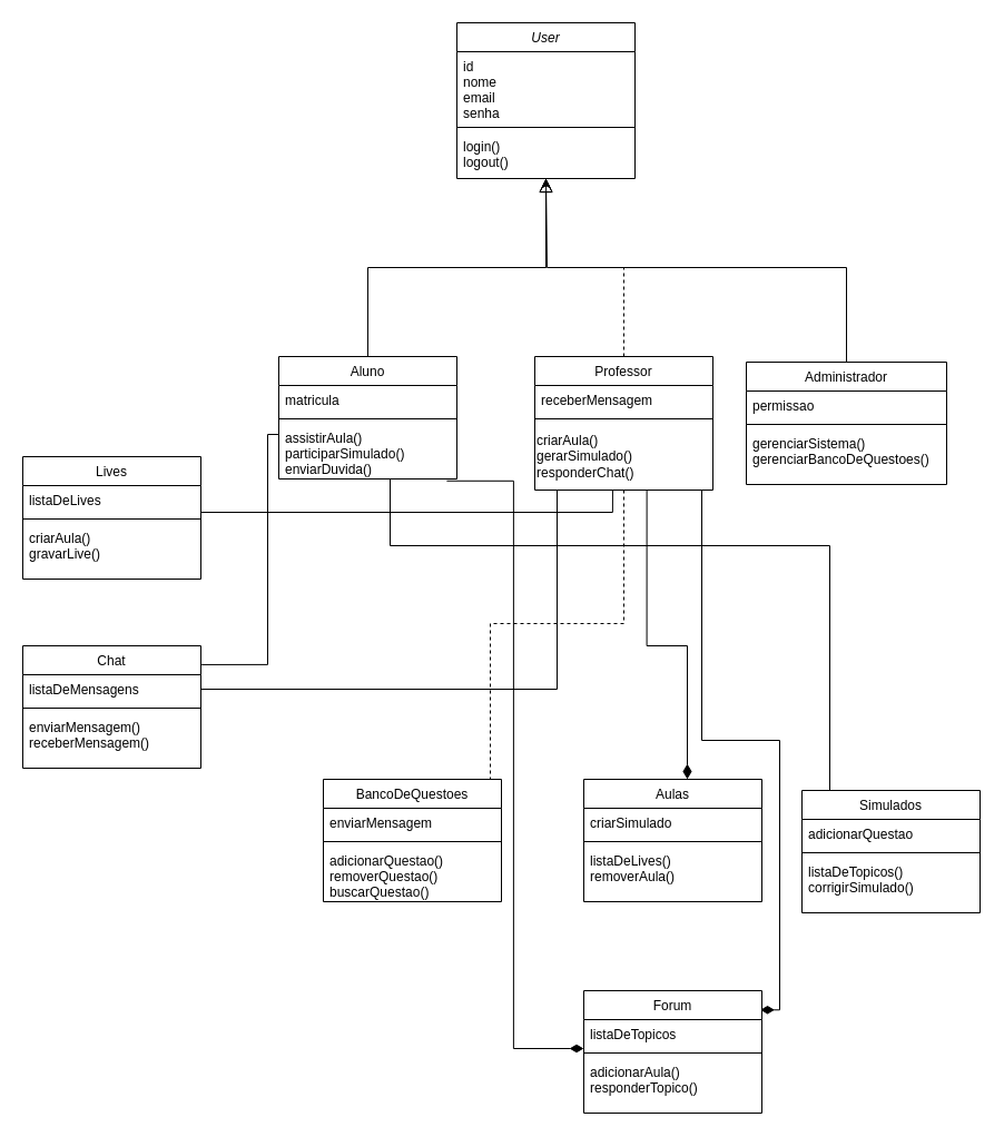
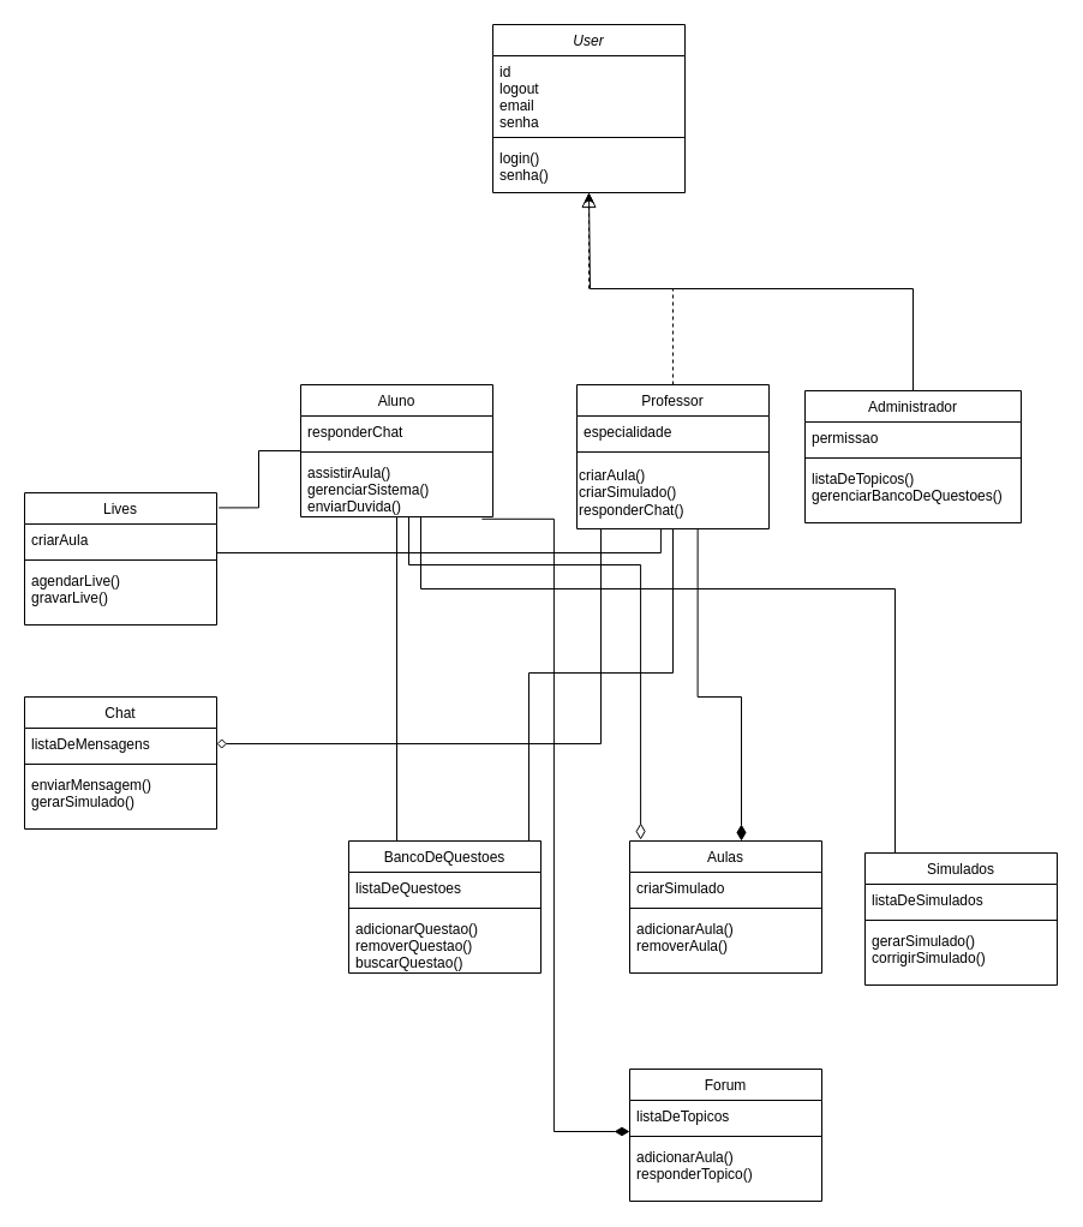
  <mxCell id="0" />
  <mxCell id="1" parent="0" />
  <mxCell id="2" value="User" style="swimlane;fontStyle=2;align=center;verticalAlign=top;childLayout=stackLayout;horizontal=1;startSize=26;horizontalStack=0;resizeParent=1;resizeLast=0;collapsible=1;marginBottom=0;rounded=0;shadow=0;strokeWidth=1;" parent="1" vertex="1"><mxGeometry x="410" y="20" width="160" height="140" as="geometry"><mxRectangle x="230" y="140" width="160" height="26" as="alternateBounds" /></mxGeometry></mxCell>
- <mxCell id="3" value="id&#10;nome&#10;email&#10;senha" style="text;align=left;verticalAlign=top;spacingLeft=4;spacingRight=4;overflow=hidden;rotatable=0;points=[[0,0.5],[1,0.5]];portConstraint=eastwest;" parent="2" vertex="1"><mxGeometry y="26" width="160" height="64" as="geometry" /></mxCell>
+ <mxCell id="3" value="id&#10;logout&#10;email&#10;senha" style="text;align=left;verticalAlign=top;spacingLeft=4;spacingRight=4;overflow=hidden;rotatable=0;points=[[0,0.5],[1,0.5]];portConstraint=eastwest;" parent="2" vertex="1"><mxGeometry y="26" width="160" height="64" as="geometry" /></mxCell>
  <mxCell id="4" value="" style="line;html=1;strokeWidth=1;align=left;verticalAlign=middle;spacingTop=-1;spacingLeft=3;spacingRight=3;rotatable=0;labelPosition=right;points=[];portConstraint=eastwest;" parent="2" vertex="1"><mxGeometry y="90" width="160" height="8" as="geometry" /></mxCell>
- <mxCell id="5" value="login()&#10;logout()" style="text;align=left;verticalAlign=top;spacingLeft=4;spacingRight=4;overflow=hidden;rotatable=0;points=[[0,0.5],[1,0.5]];portConstraint=eastwest;" parent="2" vertex="1"><mxGeometry y="98" width="160" height="42" as="geometry" /></mxCell>
+ <mxCell id="5" value="login()&#10;senha()" style="text;align=left;verticalAlign=top;spacingLeft=4;spacingRight=4;overflow=hidden;rotatable=0;points=[[0,0.5],[1,0.5]];portConstraint=eastwest;" parent="2" vertex="1"><mxGeometry y="98" width="160" height="42" as="geometry" /></mxCell>
+ <mxCell id="6" style="edgeStyle=orthogonalEdgeStyle;rounded=0;orthogonalLoop=1;jettySize=auto;html=1;entryX=0.25;entryY=0;entryDx=0;entryDy=0;endArrow=none;endFill=0;" edge="1" parent="1" source="7" target="23"><mxGeometry relative="1" as="geometry" /></mxCell>
  <mxCell id="7" value="Aluno" style="swimlane;fontStyle=0;align=center;verticalAlign=top;childLayout=stackLayout;horizontal=1;startSize=26;horizontalStack=0;resizeParent=1;resizeLast=0;collapsible=1;marginBottom=0;rounded=0;shadow=0;strokeWidth=1;" parent="1" vertex="1"><mxGeometry x="250" y="320" width="160" height="110" as="geometry"><mxRectangle x="130" y="380" width="160" height="26" as="alternateBounds" /></mxGeometry></mxCell>
- <mxCell id="8" value="matricula" style="text;align=left;verticalAlign=top;spacingLeft=4;spacingRight=4;overflow=hidden;rotatable=0;points=[[0,0.5],[1,0.5]];portConstraint=eastwest;" parent="7" vertex="1"><mxGeometry y="26" width="160" height="26" as="geometry" /></mxCell>
+ <mxCell id="8" value="responderChat" style="text;align=left;verticalAlign=top;spacingLeft=4;spacingRight=4;overflow=hidden;rotatable=0;points=[[0,0.5],[1,0.5]];portConstraint=eastwest;" parent="7" vertex="1"><mxGeometry y="26" width="160" height="26" as="geometry" /></mxCell>
  <mxCell id="9" value="" style="line;html=1;strokeWidth=1;align=left;verticalAlign=middle;spacingTop=-1;spacingLeft=3;spacingRight=3;rotatable=0;labelPosition=right;points=[];portConstraint=eastwest;" parent="7" vertex="1"><mxGeometry y="52" width="160" height="8" as="geometry" /></mxCell>
- <mxCell id="10" value="assistirAula()&#10;participarSimulado()&#10;enviarDuvida()" style="text;align=left;verticalAlign=top;spacingLeft=4;spacingRight=4;overflow=hidden;rotatable=0;points=[[0,0.5],[1,0.5]];portConstraint=eastwest;" parent="7" vertex="1"><mxGeometry y="60" width="160" height="50" as="geometry" /></mxCell>
- <mxCell id="11" value="" style="endArrow=block;endSize=10;endFill=0;shadow=0;strokeWidth=1;rounded=0;curved=0;edgeStyle=elbowEdgeStyle;elbow=vertical;" parent="1" source="7" target="2" edge="1"><mxGeometry width="160" relative="1" as="geometry"><mxPoint x="390" y="163" as="sourcePoint" /><mxPoint x="390" y="163" as="targetPoint" /></mxGeometry></mxCell>
- <mxCell id="12" style="edgeStyle=orthogonalEdgeStyle;rounded=0;orthogonalLoop=1;jettySize=auto;html=1;entryX=1;entryY=0;entryDx=0;entryDy=0;endArrow=none;endFill=0;dashed=1;" edge="1" parent="1" source="13" target="23"><mxGeometry relative="1" as="geometry"><mxPoint x="620" y="680" as="targetPoint" /><Array as="points"><mxPoint x="560" y="560" /><mxPoint x="440" y="560" /><mxPoint x="440" y="700" /></Array></mxGeometry></mxCell>
+ <mxCell id="10" value="assistirAula()&#10;gerenciarSistema()&#10;enviarDuvida()" style="text;align=left;verticalAlign=top;spacingLeft=4;spacingRight=4;overflow=hidden;rotatable=0;points=[[0,0.5],[1,0.5]];portConstraint=eastwest;" parent="7" vertex="1"><mxGeometry y="60" width="160" height="50" as="geometry" /></mxCell>
+ <mxCell id="12" style="edgeStyle=orthogonalEdgeStyle;rounded=0;orthogonalLoop=1;jettySize=auto;html=1;entryX=1;entryY=0;entryDx=0;entryDy=0;endArrow=none;endFill=0;" edge="1" parent="1" source="13" target="23"><mxGeometry relative="1" as="geometry"><mxPoint x="620" y="680" as="targetPoint" /><Array as="points"><mxPoint x="560" y="560" /><mxPoint x="440" y="560" /><mxPoint x="440" y="700" /></Array></mxGeometry></mxCell>
  <mxCell id="13" value="Professor" style="swimlane;fontStyle=0;align=center;verticalAlign=top;childLayout=stackLayout;horizontal=1;startSize=26;horizontalStack=0;resizeParent=1;resizeLast=0;collapsible=1;marginBottom=0;rounded=0;shadow=0;strokeWidth=1;" parent="1" vertex="1"><mxGeometry x="480" y="320" width="160" height="120" as="geometry"><mxRectangle x="340" y="380" width="170" height="26" as="alternateBounds" /></mxGeometry></mxCell>
- <mxCell id="14" value="receberMensagem" style="text;align=left;verticalAlign=top;spacingLeft=4;spacingRight=4;overflow=hidden;rotatable=0;points=[[0,0.5],[1,0.5]];portConstraint=eastwest;" parent="13" vertex="1"><mxGeometry y="26" width="160" height="26" as="geometry" /></mxCell>
+ <mxCell id="14" value="especialidade" style="text;align=left;verticalAlign=top;spacingLeft=4;spacingRight=4;overflow=hidden;rotatable=0;points=[[0,0.5],[1,0.5]];portConstraint=eastwest;" parent="13" vertex="1"><mxGeometry y="26" width="160" height="26" as="geometry" /></mxCell>
  <mxCell id="15" value="" style="line;html=1;strokeWidth=1;align=left;verticalAlign=middle;spacingTop=-1;spacingLeft=3;spacingRight=3;rotatable=0;labelPosition=right;points=[];portConstraint=eastwest;" parent="13" vertex="1"><mxGeometry y="52" width="160" height="8" as="geometry" /></mxCell>
- <mxCell id="16" value="&lt;span style=&quot;background-color: initial;&quot;&gt;criarAula()&lt;/span&gt;&lt;br&gt;&lt;span style=&quot;background-color: initial;&quot;&gt;gerarSimulado()&lt;/span&gt;&lt;br&gt;&lt;span style=&quot;background-color: initial;&quot;&gt;responderChat()&lt;/span&gt;" style="text;html=1;align=left;verticalAlign=middle;resizable=0;points=[];autosize=1;strokeColor=none;fillColor=none;" vertex="1" parent="13"><mxGeometry y="60" width="160" height="60" as="geometry" /></mxCell>
+ <mxCell id="16" value="&lt;span style=&quot;background-color: initial;&quot;&gt;criarAula()&lt;/span&gt;&lt;br&gt;&lt;span style=&quot;background-color: initial;&quot;&gt;criarSimulado()&lt;/span&gt;&lt;br&gt;&lt;span style=&quot;background-color: initial;&quot;&gt;responderChat()&lt;/span&gt;" style="text;html=1;align=left;verticalAlign=middle;resizable=0;points=[];autosize=1;strokeColor=none;fillColor=none;" vertex="1" parent="13"><mxGeometry y="60" width="160" height="60" as="geometry" /></mxCell>
  <mxCell id="17" value="" style="endArrow=block;endSize=10;endFill=0;shadow=0;strokeWidth=1;rounded=0;curved=0;edgeStyle=elbowEdgeStyle;elbow=vertical;dashed=1;" parent="1" source="13" target="2" edge="1"><mxGeometry width="160" relative="1" as="geometry"><mxPoint x="400" y="333" as="sourcePoint" /><mxPoint x="500" y="231" as="targetPoint" /></mxGeometry></mxCell>
  <mxCell id="18" style="edgeStyle=orthogonalEdgeStyle;rounded=0;orthogonalLoop=1;jettySize=auto;html=1;" edge="1" parent="1" source="19"><mxGeometry relative="1" as="geometry"><mxPoint x="490" y="160" as="targetPoint" /><Array as="points"><mxPoint x="760" y="240" /><mxPoint x="491" y="240" /></Array></mxGeometry></mxCell>
  <mxCell id="19" value="Administrador" style="swimlane;fontStyle=0;align=center;verticalAlign=top;childLayout=stackLayout;horizontal=1;startSize=26;horizontalStack=0;resizeParent=1;resizeLast=0;collapsible=1;marginBottom=0;rounded=0;shadow=0;strokeWidth=1;" vertex="1" parent="1"><mxGeometry x="670" y="325" width="180" height="110" as="geometry"><mxRectangle x="130" y="380" width="160" height="26" as="alternateBounds" /></mxGeometry></mxCell>
  <mxCell id="20" value="permissao" style="text;align=left;verticalAlign=top;spacingLeft=4;spacingRight=4;overflow=hidden;rotatable=0;points=[[0,0.5],[1,0.5]];portConstraint=eastwest;" vertex="1" parent="19"><mxGeometry y="26" width="180" height="26" as="geometry" /></mxCell>
  <mxCell id="21" value="" style="line;html=1;strokeWidth=1;align=left;verticalAlign=middle;spacingTop=-1;spacingLeft=3;spacingRight=3;rotatable=0;labelPosition=right;points=[];portConstraint=eastwest;" vertex="1" parent="19"><mxGeometry y="52" width="180" height="8" as="geometry" /></mxCell>
- <mxCell id="22" value="gerenciarSistema()&#10;gerenciarBancoDeQuestoes()" style="text;align=left;verticalAlign=top;spacingLeft=4;spacingRight=4;overflow=hidden;rotatable=0;points=[[0,0.5],[1,0.5]];portConstraint=eastwest;" vertex="1" parent="19"><mxGeometry y="60" width="180" height="50" as="geometry" /></mxCell>
+ <mxCell id="22" value="listaDeTopicos()&#10;gerenciarBancoDeQuestoes()" style="text;align=left;verticalAlign=top;spacingLeft=4;spacingRight=4;overflow=hidden;rotatable=0;points=[[0,0.5],[1,0.5]];portConstraint=eastwest;" vertex="1" parent="19"><mxGeometry y="60" width="180" height="50" as="geometry" /></mxCell>
  <mxCell id="23" value="BancoDeQuestoes&#10;" style="swimlane;fontStyle=0;align=center;verticalAlign=top;childLayout=stackLayout;horizontal=1;startSize=26;horizontalStack=0;resizeParent=1;resizeLast=0;collapsible=1;marginBottom=0;rounded=0;shadow=0;strokeWidth=1;" vertex="1" parent="1"><mxGeometry x="290" y="700" width="160" height="110" as="geometry"><mxRectangle x="130" y="380" width="160" height="26" as="alternateBounds" /></mxGeometry></mxCell>
- <mxCell id="24" value="enviarMensagem" style="text;align=left;verticalAlign=top;spacingLeft=4;spacingRight=4;overflow=hidden;rotatable=0;points=[[0,0.5],[1,0.5]];portConstraint=eastwest;" vertex="1" parent="23"><mxGeometry y="26" width="160" height="26" as="geometry" /></mxCell>
+ <mxCell id="24" value="listaDeQuestoes" style="text;align=left;verticalAlign=top;spacingLeft=4;spacingRight=4;overflow=hidden;rotatable=0;points=[[0,0.5],[1,0.5]];portConstraint=eastwest;" vertex="1" parent="23"><mxGeometry y="26" width="160" height="26" as="geometry" /></mxCell>
  <mxCell id="25" value="" style="line;html=1;strokeWidth=1;align=left;verticalAlign=middle;spacingTop=-1;spacingLeft=3;spacingRight=3;rotatable=0;labelPosition=right;points=[];portConstraint=eastwest;" vertex="1" parent="23"><mxGeometry y="52" width="160" height="8" as="geometry" /></mxCell>
  <mxCell id="26" value="adicionarQuestao()&#10;removerQuestao()&#10;buscarQuestao()" style="text;align=left;verticalAlign=top;spacingLeft=4;spacingRight=4;overflow=hidden;rotatable=0;points=[[0,0.5],[1,0.5]];portConstraint=eastwest;" vertex="1" parent="23"><mxGeometry y="60" width="160" height="50" as="geometry" /></mxCell>
  <mxCell id="27" value="Aulas" style="swimlane;fontStyle=0;align=center;verticalAlign=top;childLayout=stackLayout;horizontal=1;startSize=26;horizontalStack=0;resizeParent=1;resizeLast=0;collapsible=1;marginBottom=0;rounded=0;shadow=0;strokeWidth=1;" vertex="1" parent="1"><mxGeometry x="524" y="700" width="160" height="110" as="geometry"><mxRectangle x="130" y="380" width="160" height="26" as="alternateBounds" /></mxGeometry></mxCell>
  <mxCell id="28" value="criarSimulado" style="text;align=left;verticalAlign=top;spacingLeft=4;spacingRight=4;overflow=hidden;rotatable=0;points=[[0,0.5],[1,0.5]];portConstraint=eastwest;" vertex="1" parent="27"><mxGeometry y="26" width="160" height="26" as="geometry" /></mxCell>
  <mxCell id="29" value="" style="line;html=1;strokeWidth=1;align=left;verticalAlign=middle;spacingTop=-1;spacingLeft=3;spacingRight=3;rotatable=0;labelPosition=right;points=[];portConstraint=eastwest;" vertex="1" parent="27"><mxGeometry y="52" width="160" height="8" as="geometry" /></mxCell>
- <mxCell id="30" value="listaDeLives()&#10;removerAula()" style="text;align=left;verticalAlign=top;spacingLeft=4;spacingRight=4;overflow=hidden;rotatable=0;points=[[0,0.5],[1,0.5]];portConstraint=eastwest;" vertex="1" parent="27"><mxGeometry y="60" width="160" height="50" as="geometry" /></mxCell>
+ <mxCell id="30" value="adicionarAula()&#10;removerAula()" style="text;align=left;verticalAlign=top;spacingLeft=4;spacingRight=4;overflow=hidden;rotatable=0;points=[[0,0.5],[1,0.5]];portConstraint=eastwest;" vertex="1" parent="27"><mxGeometry y="60" width="160" height="50" as="geometry" /></mxCell>
  <mxCell id="31" value="Simulados" style="swimlane;fontStyle=0;align=center;verticalAlign=top;childLayout=stackLayout;horizontal=1;startSize=26;horizontalStack=0;resizeParent=1;resizeLast=0;collapsible=1;marginBottom=0;rounded=0;shadow=0;strokeWidth=1;" vertex="1" parent="1"><mxGeometry x="720" y="710" width="160" height="110" as="geometry"><mxRectangle x="130" y="380" width="160" height="26" as="alternateBounds" /></mxGeometry></mxCell>
- <mxCell id="32" value="adicionarQuestao" style="text;align=left;verticalAlign=top;spacingLeft=4;spacingRight=4;overflow=hidden;rotatable=0;points=[[0,0.5],[1,0.5]];portConstraint=eastwest;" vertex="1" parent="31"><mxGeometry y="26" width="160" height="26" as="geometry" /></mxCell>
+ <mxCell id="32" value="listaDeSimulados" style="text;align=left;verticalAlign=top;spacingLeft=4;spacingRight=4;overflow=hidden;rotatable=0;points=[[0,0.5],[1,0.5]];portConstraint=eastwest;" vertex="1" parent="31"><mxGeometry y="26" width="160" height="26" as="geometry" /></mxCell>
  <mxCell id="33" value="" style="line;html=1;strokeWidth=1;align=left;verticalAlign=middle;spacingTop=-1;spacingLeft=3;spacingRight=3;rotatable=0;labelPosition=right;points=[];portConstraint=eastwest;" vertex="1" parent="31"><mxGeometry y="52" width="160" height="8" as="geometry" /></mxCell>
- <mxCell id="34" value="listaDeTopicos()&#10;corrigirSimulado()" style="text;align=left;verticalAlign=top;spacingLeft=4;spacingRight=4;overflow=hidden;rotatable=0;points=[[0,0.5],[1,0.5]];portConstraint=eastwest;" vertex="1" parent="31"><mxGeometry y="60" width="160" height="50" as="geometry" /></mxCell>
+ <mxCell id="34" value="gerarSimulado()&#10;corrigirSimulado()" style="text;align=left;verticalAlign=top;spacingLeft=4;spacingRight=4;overflow=hidden;rotatable=0;points=[[0,0.5],[1,0.5]];portConstraint=eastwest;" vertex="1" parent="31"><mxGeometry y="60" width="160" height="50" as="geometry" /></mxCell>
  <mxCell id="35" value="Chat" style="swimlane;fontStyle=0;align=center;verticalAlign=top;childLayout=stackLayout;horizontal=1;startSize=26;horizontalStack=0;resizeParent=1;resizeLast=0;collapsible=1;marginBottom=0;rounded=0;shadow=0;strokeWidth=1;" vertex="1" parent="1"><mxGeometry x="20" y="580" width="160" height="110" as="geometry"><mxRectangle x="130" y="380" width="160" height="26" as="alternateBounds" /></mxGeometry></mxCell>
  <mxCell id="36" value="listaDeMensagens" style="text;align=left;verticalAlign=top;spacingLeft=4;spacingRight=4;overflow=hidden;rotatable=0;points=[[0,0.5],[1,0.5]];portConstraint=eastwest;" vertex="1" parent="35"><mxGeometry y="26" width="160" height="26" as="geometry" /></mxCell>
  <mxCell id="37" value="" style="line;html=1;strokeWidth=1;align=left;verticalAlign=middle;spacingTop=-1;spacingLeft=3;spacingRight=3;rotatable=0;labelPosition=right;points=[];portConstraint=eastwest;" vertex="1" parent="35"><mxGeometry y="52" width="160" height="8" as="geometry" /></mxCell>
- <mxCell id="38" value="enviarMensagem()&#10;receberMensagem()" style="text;align=left;verticalAlign=top;spacingLeft=4;spacingRight=4;overflow=hidden;rotatable=0;points=[[0,0.5],[1,0.5]];portConstraint=eastwest;" vertex="1" parent="35"><mxGeometry y="60" width="160" height="50" as="geometry" /></mxCell>
+ <mxCell id="38" value="enviarMensagem()&#10;gerarSimulado()" style="text;align=left;verticalAlign=top;spacingLeft=4;spacingRight=4;overflow=hidden;rotatable=0;points=[[0,0.5],[1,0.5]];portConstraint=eastwest;" vertex="1" parent="35"><mxGeometry y="60" width="160" height="50" as="geometry" /></mxCell>
  <mxCell id="39" value="Forum" style="swimlane;fontStyle=0;align=center;verticalAlign=top;childLayout=stackLayout;horizontal=1;startSize=26;horizontalStack=0;resizeParent=1;resizeLast=0;collapsible=1;marginBottom=0;rounded=0;shadow=0;strokeWidth=1;" vertex="1" parent="1"><mxGeometry x="524" y="890" width="160" height="110" as="geometry"><mxRectangle x="130" y="380" width="160" height="26" as="alternateBounds" /></mxGeometry></mxCell>
  <mxCell id="40" value="listaDeTopicos" style="text;align=left;verticalAlign=top;spacingLeft=4;spacingRight=4;overflow=hidden;rotatable=0;points=[[0,0.5],[1,0.5]];portConstraint=eastwest;" vertex="1" parent="39"><mxGeometry y="26" width="160" height="26" as="geometry" /></mxCell>
  <mxCell id="41" style="edgeStyle=orthogonalEdgeStyle;rounded=0;orthogonalLoop=1;jettySize=auto;html=1;entryX=0.057;entryY=0.932;entryDx=0;entryDy=0;entryPerimeter=0;endArrow=diamondThin;endFill=1;endSize=10;" edge="1" parent="39"><mxGeometry relative="1" as="geometry"><mxPoint x="-123.12" y="-458.23" as="sourcePoint" /><mxPoint x="-1.137e-13" y="52.002" as="targetPoint" /><Array as="points"><mxPoint x="-63.12" y="-458.23" /><mxPoint x="-63.12" y="51.77" /></Array></mxGeometry></mxCell>
  <mxCell id="42" value="" style="line;html=1;strokeWidth=1;align=left;verticalAlign=middle;spacingTop=-1;spacingLeft=3;spacingRight=3;rotatable=0;labelPosition=right;points=[];portConstraint=eastwest;" vertex="1" parent="39"><mxGeometry y="52" width="160" height="8" as="geometry" /></mxCell>
  <mxCell id="43" value="adicionarAula()&#10;responderTopico()" style="text;align=left;verticalAlign=top;spacingLeft=4;spacingRight=4;overflow=hidden;rotatable=0;points=[[0,0.5],[1,0.5]];portConstraint=eastwest;" vertex="1" parent="39"><mxGeometry y="60" width="160" height="50" as="geometry" /></mxCell>
  <mxCell id="44" value="Lives" style="swimlane;fontStyle=0;align=center;verticalAlign=top;childLayout=stackLayout;horizontal=1;startSize=26;horizontalStack=0;resizeParent=1;resizeLast=0;collapsible=1;marginBottom=0;rounded=0;shadow=0;strokeWidth=1;" vertex="1" parent="1"><mxGeometry x="20" y="410" width="160" height="110" as="geometry"><mxRectangle x="130" y="380" width="160" height="26" as="alternateBounds" /></mxGeometry></mxCell>
- <mxCell id="45" value="listaDeLives" style="text;align=left;verticalAlign=top;spacingLeft=4;spacingRight=4;overflow=hidden;rotatable=0;points=[[0,0.5],[1,0.5]];portConstraint=eastwest;" vertex="1" parent="44"><mxGeometry y="26" width="160" height="26" as="geometry" /></mxCell>
+ <mxCell id="45" value="criarAula" style="text;align=left;verticalAlign=top;spacingLeft=4;spacingRight=4;overflow=hidden;rotatable=0;points=[[0,0.5],[1,0.5]];portConstraint=eastwest;" vertex="1" parent="44"><mxGeometry y="26" width="160" height="26" as="geometry" /></mxCell>
  <mxCell id="46" value="" style="line;html=1;strokeWidth=1;align=left;verticalAlign=middle;spacingTop=-1;spacingLeft=3;spacingRight=3;rotatable=0;labelPosition=right;points=[];portConstraint=eastwest;" vertex="1" parent="44"><mxGeometry y="52" width="160" height="8" as="geometry" /></mxCell>
- <mxCell id="47" value="criarAula()&#10;gravarLive()" style="text;align=left;verticalAlign=top;spacingLeft=4;spacingRight=4;overflow=hidden;rotatable=0;points=[[0,0.5],[1,0.5]];portConstraint=eastwest;" vertex="1" parent="44"><mxGeometry y="60" width="160" height="50" as="geometry" /></mxCell>
+ <mxCell id="47" value="agendarLive()&#10;gravarLive()" style="text;align=left;verticalAlign=top;spacingLeft=4;spacingRight=4;overflow=hidden;rotatable=0;points=[[0,0.5],[1,0.5]];portConstraint=eastwest;" vertex="1" parent="44"><mxGeometry y="60" width="160" height="50" as="geometry" /></mxCell>
  <mxCell id="48" style="edgeStyle=orthogonalEdgeStyle;rounded=0;orthogonalLoop=1;jettySize=auto;html=1;endArrow=diamondThin;endFill=1;exitX=0.629;exitY=1;exitDx=0;exitDy=0;exitPerimeter=0;endSize=11;" edge="1" parent="1" source="16"><mxGeometry relative="1" as="geometry"><mxPoint x="580" y="450" as="sourcePoint" /><mxPoint x="617" y="700" as="targetPoint" /><Array as="points"><mxPoint x="581" y="580" /><mxPoint x="617" y="580" /></Array></mxGeometry></mxCell>
+ <mxCell id="49" style="edgeStyle=orthogonalEdgeStyle;rounded=0;orthogonalLoop=1;jettySize=auto;html=1;entryX=0.057;entryY=-0.009;entryDx=0;entryDy=0;entryPerimeter=0;endArrow=diamondThin;endFill=0;endSize=11;" edge="1" parent="1" source="7" target="27"><mxGeometry relative="1" as="geometry"><Array as="points"><mxPoint x="340" y="470" /><mxPoint x="533" y="470" /></Array></mxGeometry></mxCell>
  <mxCell id="50" style="edgeStyle=orthogonalEdgeStyle;rounded=0;orthogonalLoop=1;jettySize=auto;html=1;endArrow=none;endFill=0;" edge="1" parent="1" source="7"><mxGeometry relative="1" as="geometry"><mxPoint x="745" y="710" as="targetPoint" /><Array as="points"><mxPoint x="350" y="490" /><mxPoint x="745" y="490" /></Array></mxGeometry></mxCell>
- <mxCell id="51" style="edgeStyle=orthogonalEdgeStyle;rounded=0;orthogonalLoop=1;jettySize=auto;html=1;entryX=0.991;entryY=0.157;entryDx=0;entryDy=0;entryPerimeter=0;endArrow=diamondThin;endFill=1;strokeWidth=1;endSize=10;" edge="1" parent="1" source="13" target="39"><mxGeometry relative="1" as="geometry"><Array as="points"><mxPoint x="630" y="665" /><mxPoint x="700" y="665" /><mxPoint x="700" y="907" /></Array></mxGeometry></mxCell>
- <mxCell id="53" style="edgeStyle=orthogonalEdgeStyle;rounded=0;orthogonalLoop=1;jettySize=auto;html=1;entryX=1.004;entryY=0.154;entryDx=0;entryDy=0;entryPerimeter=0;endArrow=none;endFill=0;" edge="1" parent="1" source="7" target="35"><mxGeometry relative="1" as="geometry"><Array as="points"><mxPoint x="240" y="390" /><mxPoint x="240" y="597" /></Array></mxGeometry></mxCell>
- <mxCell id="54" style="edgeStyle=orthogonalEdgeStyle;rounded=0;orthogonalLoop=1;jettySize=auto;html=1;endArrow=none;endFill=0;" edge="1" parent="1" source="13" target="36"><mxGeometry relative="1" as="geometry"><mxPoint x="200" y="610" as="targetPoint" /><Array as="points"><mxPoint x="500" y="619" /></Array></mxGeometry></mxCell>
+ <mxCell id="52" style="edgeStyle=orthogonalEdgeStyle;rounded=0;orthogonalLoop=1;jettySize=auto;html=1;entryX=1.011;entryY=0.113;entryDx=0;entryDy=0;entryPerimeter=0;endArrow=none;endFill=0;" edge="1" parent="1" source="7" target="44"><mxGeometry relative="1" as="geometry" /></mxCell>
+ <mxCell id="54" style="edgeStyle=orthogonalEdgeStyle;rounded=0;orthogonalLoop=1;jettySize=auto;html=1;endArrow=diamond;endFill=0;" edge="1" parent="1" source="13" target="36"><mxGeometry relative="1" as="geometry"><mxPoint x="200" y="610" as="targetPoint" /><Array as="points"><mxPoint x="500" y="619" /></Array></mxGeometry></mxCell>
  <mxCell id="55" style="edgeStyle=orthogonalEdgeStyle;rounded=0;orthogonalLoop=1;jettySize=auto;html=1;entryX=1.063;entryY=0.2;entryDx=0;entryDy=0;entryPerimeter=0;endArrow=none;endFill=0;" edge="1" parent="1"><mxGeometry relative="1" as="geometry"><mxPoint x="549.938" y="440" as="sourcePoint" /><mxPoint x="180" y="480" as="targetPoint" /><Array as="points"><mxPoint x="550" y="460" /><mxPoint x="180" y="460" /></Array></mxGeometry></mxCell>
